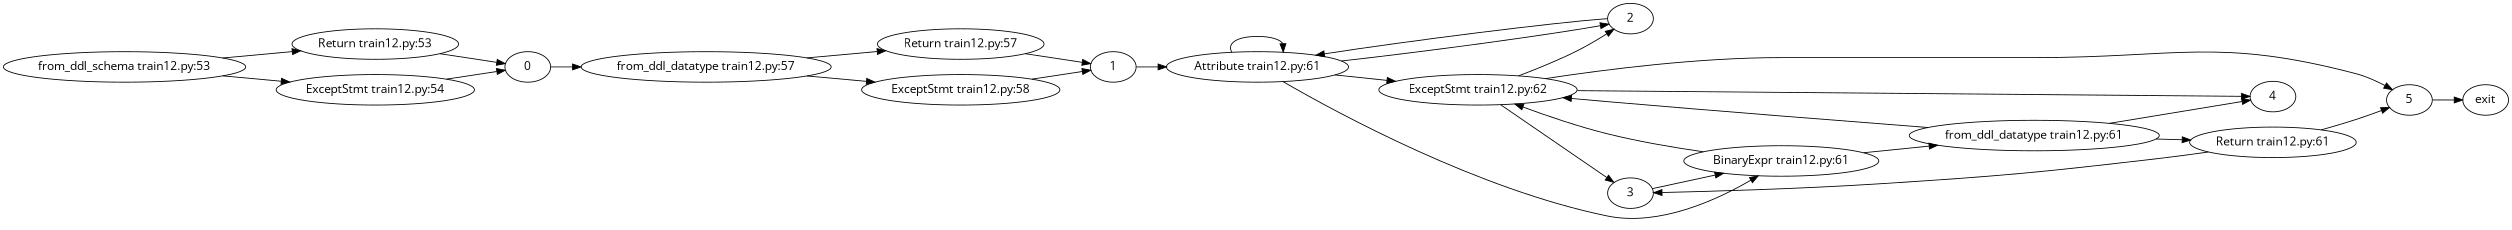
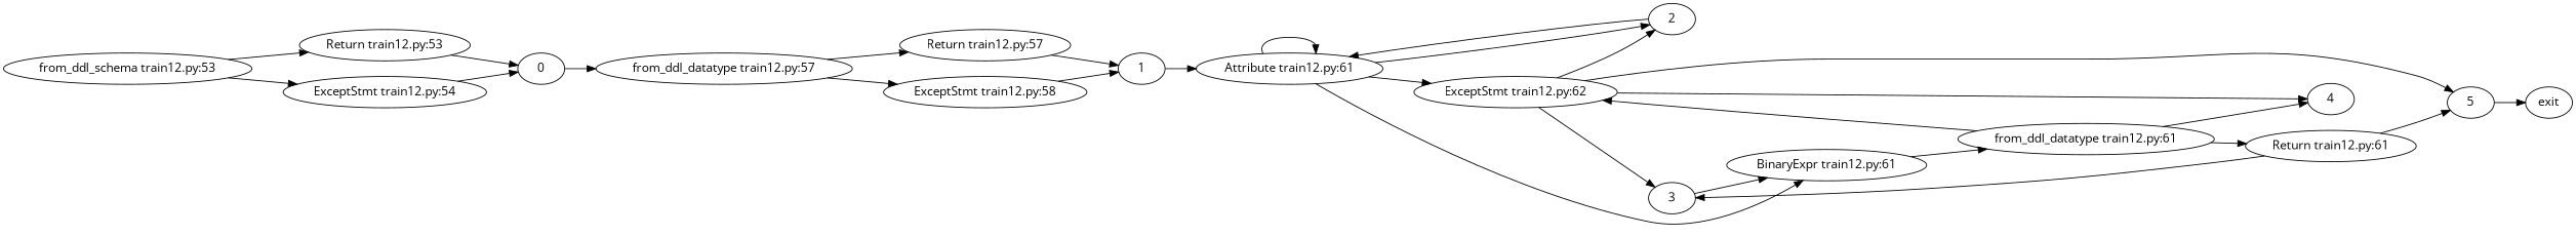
  strict digraph {
    fontname="Open Sans"
    rankdir=LR
    node [fontname="Open Sans"]
    edge [fontname="Open Sans"]
    "from_ddl_schema train12.py:53"
    "Return train12.py:53"
    "ExceptStmt train12.py:54"
    0
    "from_ddl_datatype train12.py:57"
    "Return train12.py:57"
    "ExceptStmt train12.py:58"
    1
    "Attribute train12.py:61"
    2
    "ExceptStmt train12.py:62"
    "BinaryExpr train12.py:61"
    3
    4
    5
    "from_ddl_datatype train12.py:61"
    exit
    "Return train12.py:61"
    "from_ddl_schema train12.py:53" -> "Return train12.py:53"
    "from_ddl_schema train12.py:53" -> "ExceptStmt train12.py:54"
    "Return train12.py:53" -> 0
    "ExceptStmt train12.py:54" -> 0
    0 -> "from_ddl_datatype train12.py:57"
    "from_ddl_datatype train12.py:57" -> "Return train12.py:57"
    "from_ddl_datatype train12.py:57" -> "ExceptStmt train12.py:58"
    "Return train12.py:57" -> 1
    "ExceptStmt train12.py:58" -> 1
    1 -> "Attribute train12.py:61"
    "Attribute train12.py:61" -> "Attribute train12.py:61"
    "Attribute train12.py:61" -> 2
    "Attribute train12.py:61" -> "ExceptStmt train12.py:62"
    "Attribute train12.py:61" -> "BinaryExpr train12.py:61"
    2 -> "Attribute train12.py:61"
    "ExceptStmt train12.py:62" -> 2
    "ExceptStmt train12.py:62" -> 3
    "ExceptStmt train12.py:62" -> 4
    "ExceptStmt train12.py:62" -> 5
-   "BinaryExpr train12.py:61" -> "ExceptStmt train12.py:62"
    "BinaryExpr train12.py:61" -> "from_ddl_datatype train12.py:61"
    3 -> "BinaryExpr train12.py:61"
    5 -> exit
    "from_ddl_datatype train12.py:61" -> "ExceptStmt train12.py:62"
    "from_ddl_datatype train12.py:61" -> 4
    "from_ddl_datatype train12.py:61" -> "Return train12.py:61"
    "Return train12.py:61" -> 3
    "Return train12.py:61" -> 5
  }
